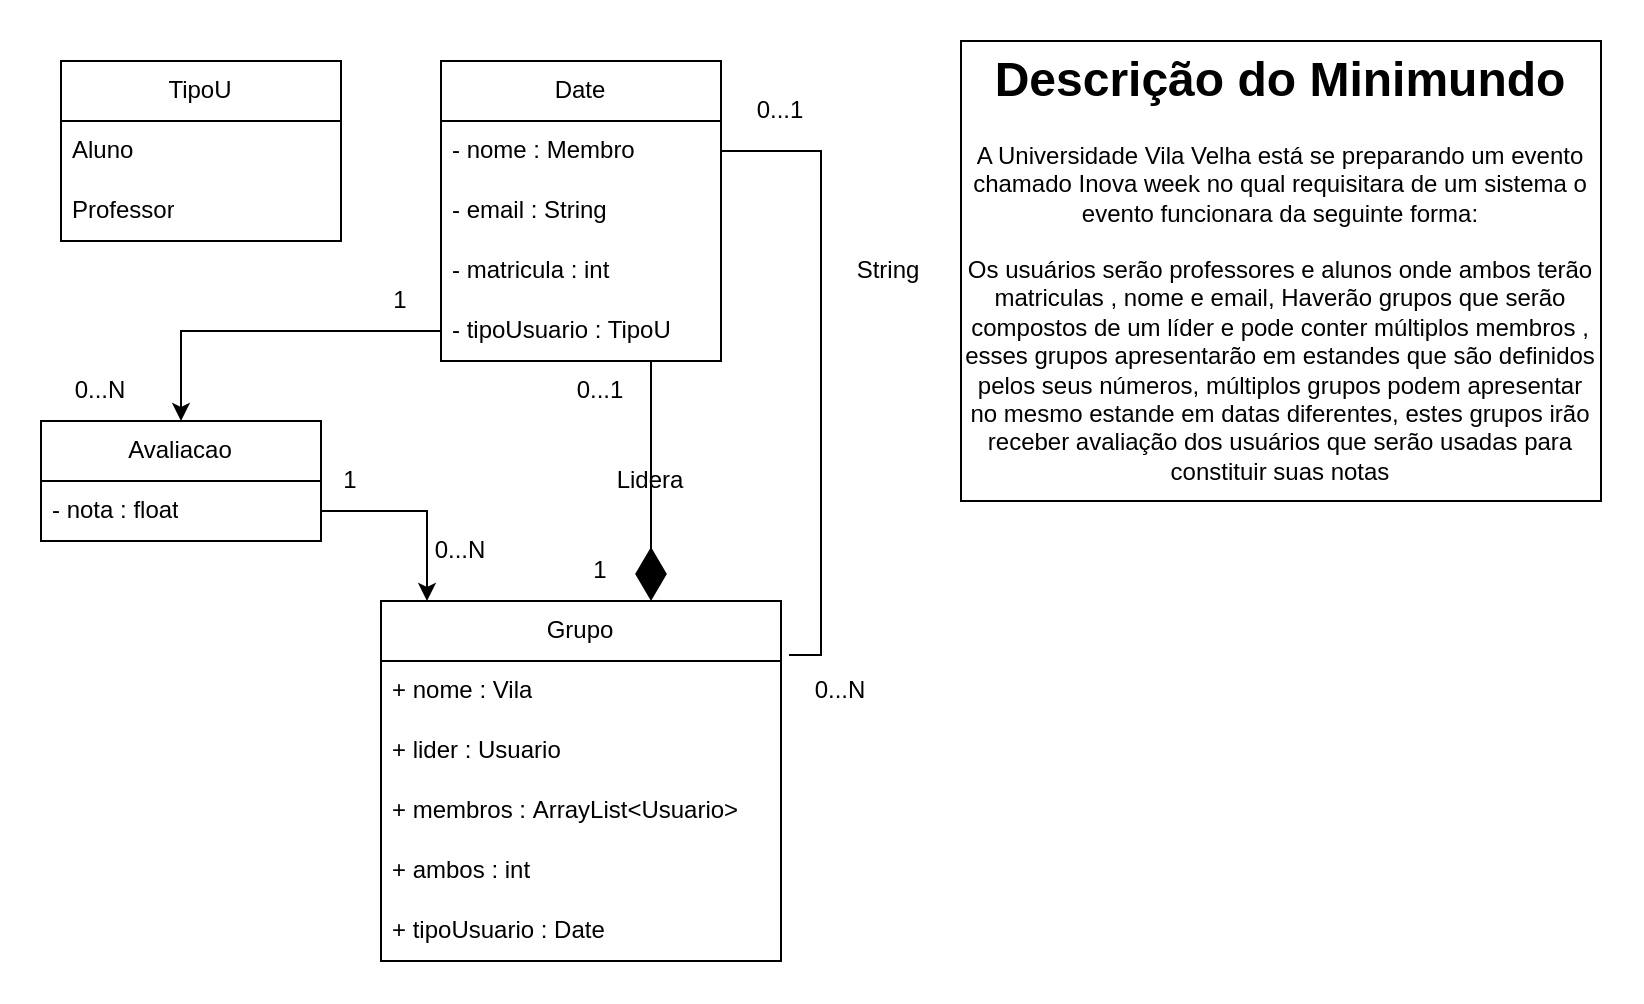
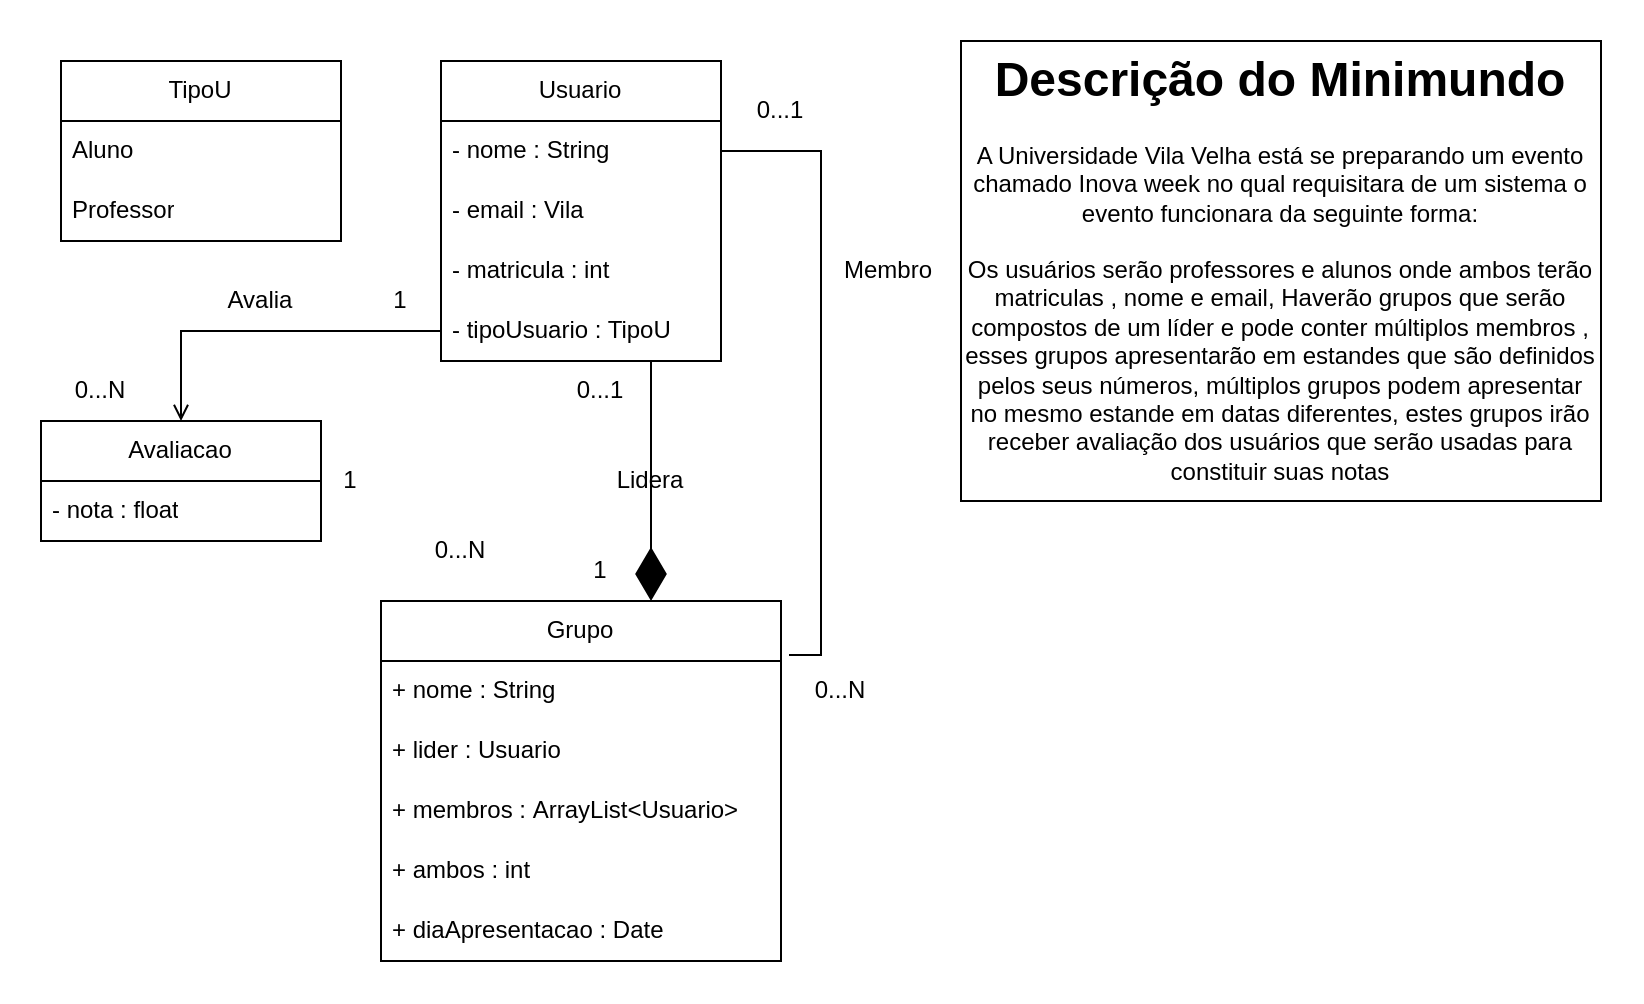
  <mxCell id="0" />
  <mxCell id="1" parent="0" />
  <mxCell id="2" value="" style="rounded=0;whiteSpace=wrap;html=1;fillColor=default;" vertex="1" parent="1"><mxGeometry x="480" y="20" width="320" height="230" as="geometry" /></mxCell>
  <mxCell id="3" value="&lt;h1&gt;Descrição do Minimundo&lt;/h1&gt;&lt;p&gt;A Universidade Vila Velha está se preparando um evento chamado Inova week no qual requisitara de um sistema o evento funcionara da seguinte forma:&lt;/p&gt;&lt;p&gt;&lt;br&gt;&lt;/p&gt;" style="text;html=1;strokeColor=none;fillColor=none;spacing=5;spacingTop=-20;whiteSpace=wrap;overflow=hidden;rounded=0;align=center;" vertex="1" parent="1"><mxGeometry x="480" y="20" width="320" height="100" as="geometry" /></mxCell>
- <mxCell id="4" value="Date" style="swimlane;fontStyle=0;childLayout=stackLayout;horizontal=1;startSize=30;horizontalStack=0;resizeParent=1;resizeParentMax=0;resizeLast=0;collapsible=1;marginBottom=0;whiteSpace=wrap;html=1;" vertex="1" parent="1"><mxGeometry x="220" y="30" width="140" height="150" as="geometry" /></mxCell>
- <mxCell id="5" value="- nome : Membro" style="text;strokeColor=none;fillColor=none;align=left;verticalAlign=middle;spacingLeft=4;spacingRight=4;overflow=hidden;points=[[0,0.5],[1,0.5]];portConstraint=eastwest;rotatable=0;whiteSpace=wrap;html=1;" vertex="1" parent="4"><mxGeometry y="30" width="140" height="30" as="geometry" /></mxCell>
- <mxCell id="6" value="- email : String" style="text;strokeColor=none;fillColor=none;align=left;verticalAlign=middle;spacingLeft=4;spacingRight=4;overflow=hidden;points=[[0,0.5],[1,0.5]];portConstraint=eastwest;rotatable=0;whiteSpace=wrap;html=1;" vertex="1" parent="4"><mxGeometry y="60" width="140" height="30" as="geometry" /></mxCell>
+ <mxCell id="4" value="Usuario" style="swimlane;fontStyle=0;childLayout=stackLayout;horizontal=1;startSize=30;horizontalStack=0;resizeParent=1;resizeParentMax=0;resizeLast=0;collapsible=1;marginBottom=0;whiteSpace=wrap;html=1;" vertex="1" parent="1"><mxGeometry x="220" y="30" width="140" height="150" as="geometry" /></mxCell>
+ <mxCell id="5" value="- nome : String" style="text;strokeColor=none;fillColor=none;align=left;verticalAlign=middle;spacingLeft=4;spacingRight=4;overflow=hidden;points=[[0,0.5],[1,0.5]];portConstraint=eastwest;rotatable=0;whiteSpace=wrap;html=1;" vertex="1" parent="4"><mxGeometry y="30" width="140" height="30" as="geometry" /></mxCell>
+ <mxCell id="6" value="- email : Vila" style="text;strokeColor=none;fillColor=none;align=left;verticalAlign=middle;spacingLeft=4;spacingRight=4;overflow=hidden;points=[[0,0.5],[1,0.5]];portConstraint=eastwest;rotatable=0;whiteSpace=wrap;html=1;" vertex="1" parent="4"><mxGeometry y="60" width="140" height="30" as="geometry" /></mxCell>
  <mxCell id="7" value="- matricula : int" style="text;strokeColor=none;fillColor=none;align=left;verticalAlign=middle;spacingLeft=4;spacingRight=4;overflow=hidden;points=[[0,0.5],[1,0.5]];portConstraint=eastwest;rotatable=0;whiteSpace=wrap;html=1;" vertex="1" parent="4"><mxGeometry y="90" width="140" height="30" as="geometry" /></mxCell>
  <mxCell id="8" value="- tipoUsuario : TipoU" style="text;strokeColor=none;fillColor=none;align=left;verticalAlign=middle;spacingLeft=4;spacingRight=4;overflow=hidden;points=[[0,0.5],[1,0.5]];portConstraint=eastwest;rotatable=0;whiteSpace=wrap;html=1;" vertex="1" parent="4"><mxGeometry y="120" width="140" height="30" as="geometry" /></mxCell>
  <mxCell id="9" value="Grupo" style="swimlane;fontStyle=0;childLayout=stackLayout;horizontal=1;startSize=30;horizontalStack=0;resizeParent=1;resizeParentMax=0;resizeLast=0;collapsible=1;marginBottom=0;whiteSpace=wrap;html=1;" vertex="1" parent="1"><mxGeometry x="190" y="300" width="200" height="180" as="geometry" /></mxCell>
- <mxCell id="10" value="+ nome : Vila" style="text;strokeColor=none;fillColor=none;align=left;verticalAlign=middle;spacingLeft=4;spacingRight=4;overflow=hidden;points=[[0,0.5],[1,0.5]];portConstraint=eastwest;rotatable=0;whiteSpace=wrap;html=1;" vertex="1" parent="9"><mxGeometry y="30" width="200" height="30" as="geometry" /></mxCell>
+ <mxCell id="10" value="+ nome : String" style="text;strokeColor=none;fillColor=none;align=left;verticalAlign=middle;spacingLeft=4;spacingRight=4;overflow=hidden;points=[[0,0.5],[1,0.5]];portConstraint=eastwest;rotatable=0;whiteSpace=wrap;html=1;" vertex="1" parent="9"><mxGeometry y="30" width="200" height="30" as="geometry" /></mxCell>
  <mxCell id="11" value="+ lider : Usuario" style="text;strokeColor=none;fillColor=none;align=left;verticalAlign=middle;spacingLeft=4;spacingRight=4;overflow=hidden;points=[[0,0.5],[1,0.5]];portConstraint=eastwest;rotatable=0;whiteSpace=wrap;html=1;" vertex="1" parent="9"><mxGeometry y="60" width="200" height="30" as="geometry" /></mxCell>
  <mxCell id="12" value="+ membros :&amp;nbsp;ArrayList&amp;lt;Usuario&amp;gt;" style="text;strokeColor=none;fillColor=none;align=left;verticalAlign=middle;spacingLeft=4;spacingRight=4;overflow=hidden;points=[[0,0.5],[1,0.5]];portConstraint=eastwest;rotatable=0;whiteSpace=wrap;html=1;" vertex="1" parent="9"><mxGeometry y="90" width="200" height="30" as="geometry" /></mxCell>
  <mxCell id="13" value="+ ambos : int" style="text;strokeColor=none;fillColor=none;align=left;verticalAlign=middle;spacingLeft=4;spacingRight=4;overflow=hidden;points=[[0,0.5],[1,0.5]];portConstraint=eastwest;rotatable=0;whiteSpace=wrap;html=1;" vertex="1" parent="9"><mxGeometry y="120" width="200" height="30" as="geometry" /></mxCell>
- <mxCell id="14" value="+ tipoUsuario : Date" style="text;strokeColor=none;fillColor=none;align=left;verticalAlign=middle;spacingLeft=4;spacingRight=4;overflow=hidden;points=[[0,0.5],[1,0.5]];portConstraint=eastwest;rotatable=0;whiteSpace=wrap;html=1;" vertex="1" parent="9"><mxGeometry y="150" width="200" height="30" as="geometry" /></mxCell>
+ <mxCell id="14" value="+ diaApresentacao : Date" style="text;strokeColor=none;fillColor=none;align=left;verticalAlign=middle;spacingLeft=4;spacingRight=4;overflow=hidden;points=[[0,0.5],[1,0.5]];portConstraint=eastwest;rotatable=0;whiteSpace=wrap;html=1;" vertex="1" parent="9"><mxGeometry y="150" width="200" height="30" as="geometry" /></mxCell>
  <mxCell id="15" value="Avaliacao" style="swimlane;fontStyle=0;childLayout=stackLayout;horizontal=1;startSize=30;horizontalStack=0;resizeParent=1;resizeParentMax=0;resizeLast=0;collapsible=1;marginBottom=0;whiteSpace=wrap;html=1;" vertex="1" parent="1"><mxGeometry x="20" y="210" width="140" height="60" as="geometry" /></mxCell>
  <mxCell id="16" value="- nota : float" style="text;strokeColor=none;fillColor=none;align=left;verticalAlign=middle;spacingLeft=4;spacingRight=4;overflow=hidden;points=[[0,0.5],[1,0.5]];portConstraint=eastwest;rotatable=0;whiteSpace=wrap;html=1;" vertex="1" parent="15"><mxGeometry y="30" width="140" height="30" as="geometry" /></mxCell>
- <mxCell id="17" style="edgeStyle=orthogonalEdgeStyle;rounded=0;orthogonalLoop=1;jettySize=auto;html=1;exitX=0;exitY=0.5;exitDx=0;exitDy=0;" edge="1" parent="1" source="8" target="15"><mxGeometry relative="1" as="geometry" /></mxCell>
+ <mxCell id="17" style="edgeStyle=orthogonalEdgeStyle;rounded=0;orthogonalLoop=1;jettySize=auto;html=1;exitX=0;exitY=0.5;exitDx=0;exitDy=0;endArrow=open;" edge="1" parent="1" source="8" target="15"><mxGeometry relative="1" as="geometry" /></mxCell>
  <mxCell id="18" style="edgeStyle=orthogonalEdgeStyle;rounded=0;orthogonalLoop=1;jettySize=auto;html=1;exitX=1;exitY=0.5;exitDx=0;exitDy=0;entryX=1.02;entryY=-0.1;entryDx=0;entryDy=0;entryPerimeter=0;endArrow=none;" edge="1" parent="1" source="5" target="10"><mxGeometry relative="1" as="geometry" /></mxCell>
  <mxCell id="19" value="0...1" style="text;html=1;strokeColor=none;fillColor=none;align=center;verticalAlign=middle;whiteSpace=wrap;rounded=0;" vertex="1" parent="1"><mxGeometry x="285" y="180" width="30" height="30" as="geometry" /></mxCell>
  <mxCell id="20" value="1" style="text;html=1;strokeColor=none;fillColor=none;align=center;verticalAlign=middle;whiteSpace=wrap;rounded=0;" vertex="1" parent="1"><mxGeometry x="290" y="270" width="20" height="30" as="geometry" /></mxCell>
  <mxCell id="21" value="Lidera" style="text;html=1;strokeColor=none;fillColor=none;align=center;verticalAlign=middle;whiteSpace=wrap;rounded=0;" vertex="1" parent="1"><mxGeometry x="295" y="225" width="60" height="30" as="geometry" /></mxCell>
  <mxCell id="22" value="0...N" style="text;html=1;strokeColor=none;fillColor=none;align=center;verticalAlign=middle;whiteSpace=wrap;rounded=0;" vertex="1" parent="1"><mxGeometry x="390" y="330" width="60" height="30" as="geometry" /></mxCell>
  <mxCell id="23" value="0...1" style="text;html=1;strokeColor=none;fillColor=none;align=center;verticalAlign=middle;whiteSpace=wrap;rounded=0;" vertex="1" parent="1"><mxGeometry x="360" y="40" width="60" height="30" as="geometry" /></mxCell>
- <mxCell id="24" value="String" style="text;html=1;strokeColor=none;fillColor=none;align=center;verticalAlign=middle;whiteSpace=wrap;rounded=0;" vertex="1" parent="1"><mxGeometry x="414" y="120" width="60" height="30" as="geometry" /></mxCell>
+ <mxCell id="24" value="Membro" style="text;html=1;strokeColor=none;fillColor=none;align=center;verticalAlign=middle;whiteSpace=wrap;rounded=0;" vertex="1" parent="1"><mxGeometry x="414" y="120" width="60" height="30" as="geometry" /></mxCell>
  <mxCell id="25" value="1" style="text;html=1;strokeColor=none;fillColor=none;align=center;verticalAlign=middle;whiteSpace=wrap;rounded=0;" vertex="1" parent="1"><mxGeometry x="170" y="135" width="60" height="30" as="geometry" /></mxCell>
  <mxCell id="26" value="0...N" style="text;html=1;strokeColor=none;fillColor=none;align=center;verticalAlign=middle;whiteSpace=wrap;rounded=0;" vertex="1" parent="1"><mxGeometry x="20" y="180" width="60" height="30" as="geometry" /></mxCell>
- <mxCell id="27" style="edgeStyle=orthogonalEdgeStyle;rounded=0;orthogonalLoop=1;jettySize=auto;html=1;exitX=1;exitY=0.5;exitDx=0;exitDy=0;entryX=0.115;entryY=0;entryDx=0;entryDy=0;entryPerimeter=0;" edge="1" parent="1" source="16" target="9"><mxGeometry relative="1" as="geometry" /></mxCell>
  <mxCell id="28" value="1" style="text;html=1;strokeColor=none;fillColor=none;align=center;verticalAlign=middle;whiteSpace=wrap;rounded=0;" vertex="1" parent="1"><mxGeometry x="160" y="225" width="30" height="30" as="geometry" /></mxCell>
  <mxCell id="29" value="0...N" style="text;html=1;strokeColor=none;fillColor=none;align=center;verticalAlign=middle;whiteSpace=wrap;rounded=0;" vertex="1" parent="1"><mxGeometry x="210" y="260" width="40" height="30" as="geometry" /></mxCell>
+ <mxCell id="30" value="Avalia" style="text;html=1;strokeColor=none;fillColor=none;align=center;verticalAlign=middle;whiteSpace=wrap;rounded=0;" vertex="1" parent="1"><mxGeometry x="100" y="135" width="60" height="30" as="geometry" /></mxCell>
  <mxCell id="31" value="Os usuários serão professores e alunos onde ambos terão matriculas , nome e email, Haverão grupos que serão compostos de um líder e pode conter múltiplos membros , esses grupos apresentarão em estandes que são definidos pelos seus números, múltiplos grupos podem apresentar no mesmo estande em datas diferentes, estes grupos irão receber avaliação dos usuários que serão usadas para constituir suas notas" style="text;html=1;strokeColor=none;fillColor=none;align=center;verticalAlign=middle;whiteSpace=wrap;rounded=0;" vertex="1" parent="1"><mxGeometry x="480" y="120" width="320" height="130" as="geometry" /></mxCell>
  <mxCell id="32" value="" style="endArrow=diamondThin;endFill=1;endSize=24;html=1;rounded=0;exitX=0.75;exitY=1;exitDx=0;exitDy=0;exitPerimeter=0;" edge="1" parent="1" source="8"><mxGeometry width="160" relative="1" as="geometry"><mxPoint x="460" y="330" as="sourcePoint" /><mxPoint x="325" y="300" as="targetPoint" /></mxGeometry></mxCell>
  <mxCell id="33" value="TipoU" style="swimlane;fontStyle=0;childLayout=stackLayout;horizontal=1;startSize=30;horizontalStack=0;resizeParent=1;resizeParentMax=0;resizeLast=0;collapsible=1;marginBottom=0;whiteSpace=wrap;html=1;" vertex="1" parent="1"><mxGeometry x="30" y="30" width="140" height="90" as="geometry" /></mxCell>
  <mxCell id="34" value="Aluno" style="text;strokeColor=none;fillColor=none;align=left;verticalAlign=middle;spacingLeft=4;spacingRight=4;overflow=hidden;points=[[0,0.5],[1,0.5]];portConstraint=eastwest;rotatable=0;whiteSpace=wrap;html=1;" vertex="1" parent="33"><mxGeometry y="30" width="140" height="30" as="geometry" /></mxCell>
  <mxCell id="35" value="Professor" style="text;strokeColor=none;fillColor=none;align=left;verticalAlign=middle;spacingLeft=4;spacingRight=4;overflow=hidden;points=[[0,0.5],[1,0.5]];portConstraint=eastwest;rotatable=0;whiteSpace=wrap;html=1;" vertex="1" parent="33"><mxGeometry y="60" width="140" height="30" as="geometry" /></mxCell>
